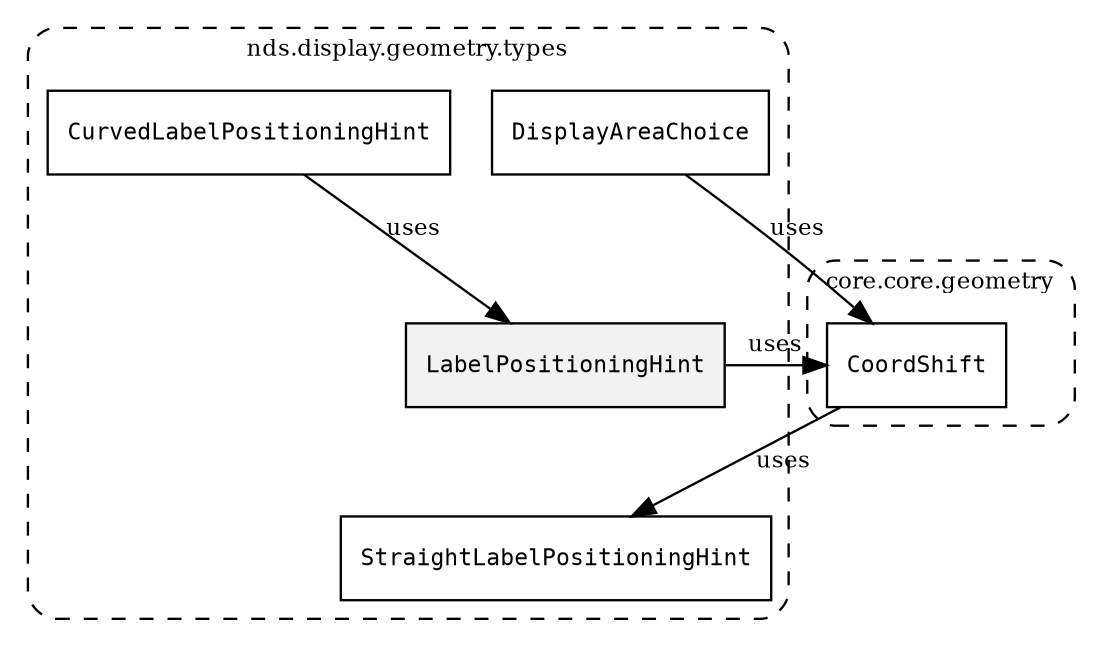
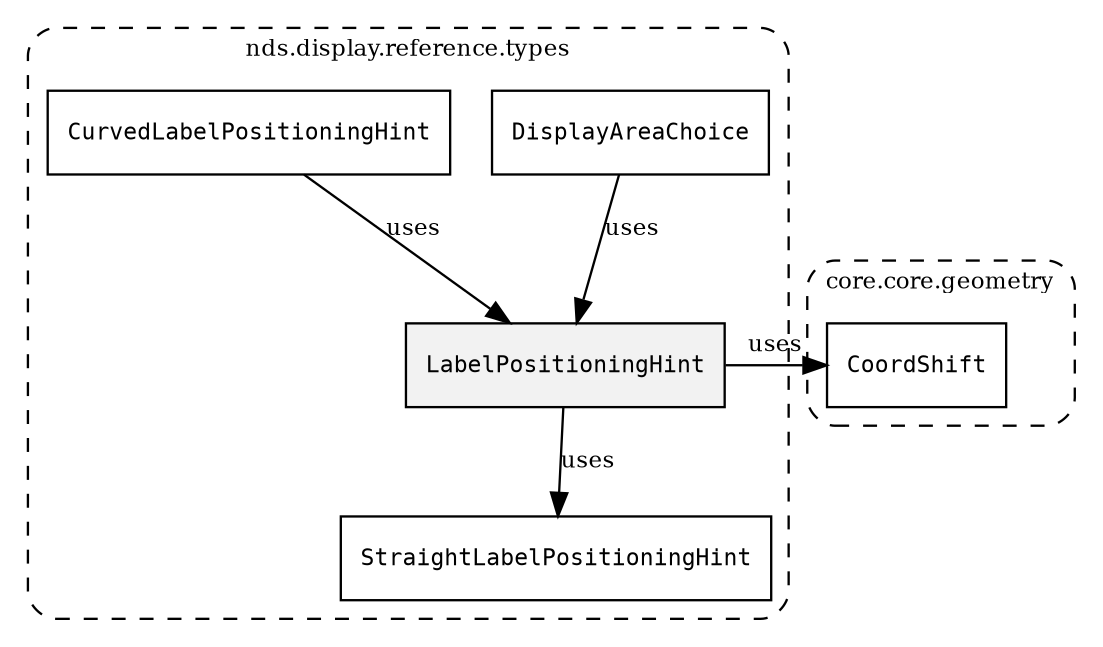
  digraph {
    fontsize=10
    rankdir=TB
    node [fontsize=10 shape=box]
    edge [fontsize=10]
    n1 [fillcolor="#0000000D" label=<<font face="monospace"><table align="center" border="0" cellspacing="0" cellpadding="0"><tr><td href="../../../content/packages/nds.display.reference.types.html#Structure-LabelPositioningHint" title="Structure defined in nds.display.reference.types">LabelPositioningHint</td></tr></table></font>> style=filled]
    n2 [label=<<font face="monospace"><table align="center" border="0" cellspacing="0" cellpadding="0"><tr><td href="../../../content/packages/nds.display.reference.types.html#Structure-CurvedLabelPositioningHint" title="Structure defined in nds.display.reference.types">CurvedLabelPositioningHint</td></tr></table></font>>]
    n3 [label=<<font face="monospace"><table align="center" border="0" cellspacing="0" cellpadding="0"><tr><td href="../../../content/packages/nds.display.reference.types.html#Structure-StraightLabelPositioningHint" title="Structure defined in nds.display.reference.types">StraightLabelPositioningHint</td></tr></table></font>>]
    n4 [label=<<font face="monospace"><table align="center" border="0" cellspacing="0" cellpadding="0"><tr><td href="../../../content/packages/nds.display.reference.types.html#Choice-DisplayAreaChoice" title="Choice defined in nds.display.reference.types">DisplayAreaChoice</td></tr></table></font>>]
    n5 [label=<<font face="monospace"><table align="center" border="0" cellspacing="0" cellpadding="0"><tr><td href="../../../content/packages/nds.core.geometry.html#Subtype-CoordShift" title="Subtype defined in nds.core.geometry">CoordShift</td></tr></table></font>>]
    subgraph cluster_1 {
-     label="nds.display.geometry.types"
+     label="nds.display.reference.types"
      style="dashed, rounded"
      n1
      n2
      n3
      n4
    }
    subgraph cluster_2 {
      label="core.core.geometry"
      style="dashed, rounded"
      n5
    }
-   n5 -> n3 [label=uses]
+   n1 -> n3 [label=uses]
    n1 -> n5 [label=uses]
    n2 -> n1 [label=uses]
-   n4 -> n5 [label=uses]
+   n4 -> n1 [label=uses]
  }
